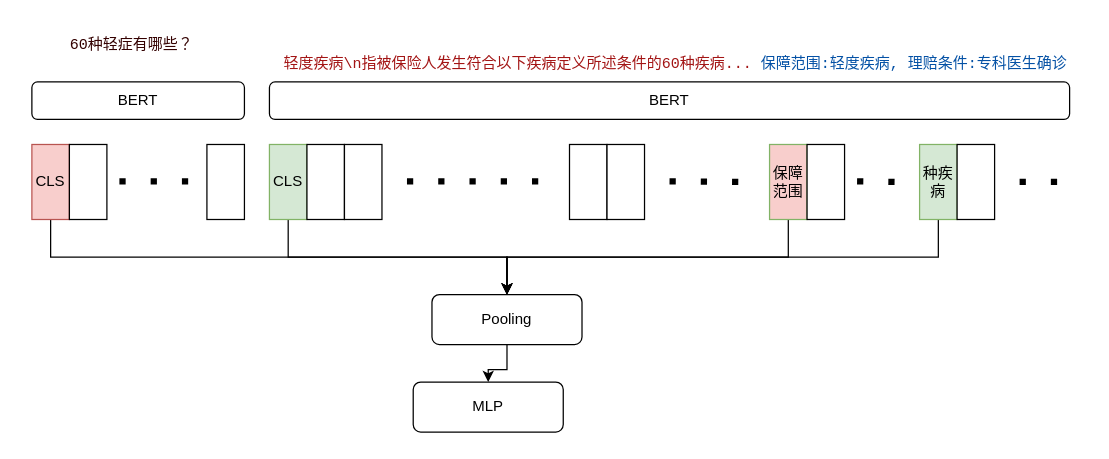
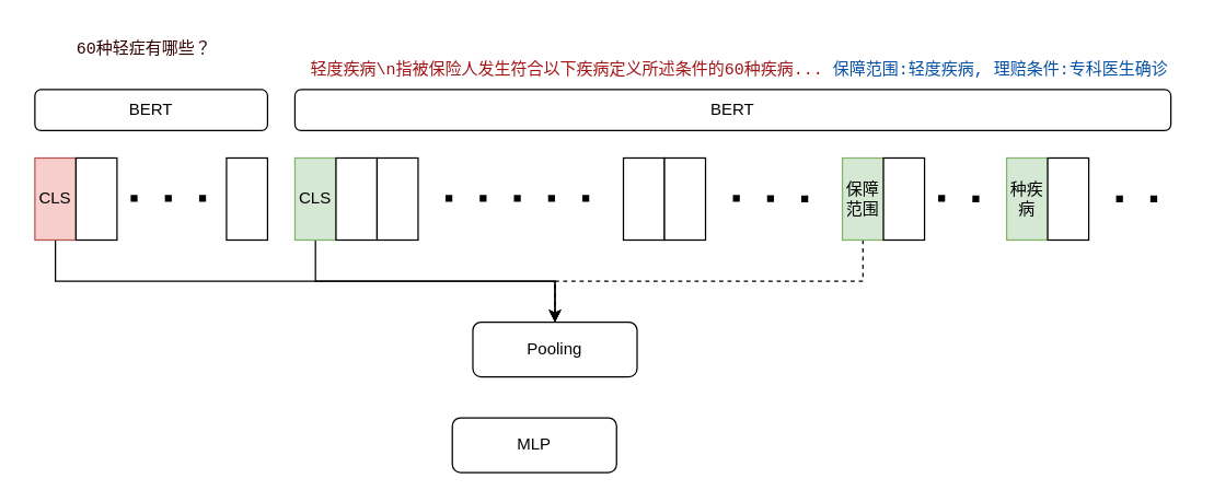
  <mxCell id="0" />
  <mxCell id="1" parent="0" />
  <mxCell id="2" value="&lt;span style=&quot;color: rgb(163, 21, 21); font-family: Menlo, Monaco, &amp;quot;Courier New&amp;quot;, monospace; white-space: pre; background-color: rgb(255, 255, 255);&quot;&gt;轻度疾病\n&lt;/span&gt;&lt;span style=&quot;color: rgb(163, 21, 21); font-family: Menlo, Monaco, &amp;quot;Courier New&amp;quot;, monospace; text-align: left; white-space: pre; background-color: rgb(255, 255, 255);&quot;&gt;指被保险人发生符合以下疾病定义所述条件的60种疾病... &lt;/span&gt;&lt;span style=&quot;color: rgb(4, 81, 165); font-family: Menlo, Monaco, &amp;quot;Courier New&amp;quot;, monospace; text-align: left; white-space: pre; background-color: rgb(255, 255, 255);&quot;&gt;保障范围:轻度疾病, 理赔条件:专科医生确诊&lt;/span&gt;" style="text;html=1;align=center;verticalAlign=middle;whiteSpace=wrap;rounded=0;" parent="1" vertex="1"><mxGeometry x="215" y="35" width="650" height="30" as="geometry" /></mxCell>
  <mxCell id="3" value="BERT" style="rounded=1;whiteSpace=wrap;html=1;" parent="1" vertex="1"><mxGeometry x="215" y="65" width="640" height="30" as="geometry" /></mxCell>
  <mxCell id="4" style="edgeStyle=orthogonalEdgeStyle;rounded=0;orthogonalLoop=1;jettySize=auto;html=1;exitX=0.5;exitY=1;exitDx=0;exitDy=0;entryX=0.5;entryY=0;entryDx=0;entryDy=0;" parent="1" source="5" target="22" edge="1"><mxGeometry relative="1" as="geometry" /></mxCell>
  <mxCell id="5" value="CLS" style="rounded=0;whiteSpace=wrap;html=1;fillColor=#d5e8d4;strokeColor=#82b366;" parent="1" vertex="1"><mxGeometry x="215" y="115" width="30" height="60" as="geometry" /></mxCell>
  <mxCell id="6" value="" style="rounded=0;whiteSpace=wrap;html=1;" parent="1" vertex="1"><mxGeometry x="245" y="115" width="30" height="60" as="geometry" /></mxCell>
  <mxCell id="7" value="" style="rounded=0;whiteSpace=wrap;html=1;" parent="1" vertex="1"><mxGeometry x="275" y="115" width="30" height="60" as="geometry" /></mxCell>
- <mxCell id="8" style="edgeStyle=orthogonalEdgeStyle;rounded=0;orthogonalLoop=1;jettySize=auto;html=1;exitX=0.5;exitY=1;exitDx=0;exitDy=0;entryX=0.5;entryY=0;entryDx=0;entryDy=0;" parent="1" source="9" target="22" edge="1"><mxGeometry relative="1" as="geometry" /></mxCell>
- <mxCell id="9" value="保障范围" style="rounded=0;whiteSpace=wrap;html=1;fillColor=#f8cecc;strokeColor=#82b366;" parent="1" vertex="1"><mxGeometry x="615" y="115" width="30" height="60" as="geometry" /></mxCell>
- <mxCell id="10" style="edgeStyle=orthogonalEdgeStyle;rounded=0;orthogonalLoop=1;jettySize=auto;html=1;exitX=0.5;exitY=1;exitDx=0;exitDy=0;entryX=0.5;entryY=0;entryDx=0;entryDy=0;" parent="1" source="11" target="22" edge="1"><mxGeometry relative="1" as="geometry" /></mxCell>
+ <mxCell id="8" style="edgeStyle=orthogonalEdgeStyle;rounded=0;orthogonalLoop=1;jettySize=auto;html=1;exitX=0.5;exitY=1;exitDx=0;exitDy=0;entryX=0.5;entryY=0;entryDx=0;entryDy=0;dashed=1;" parent="1" source="9" target="22" edge="1"><mxGeometry relative="1" as="geometry" /></mxCell>
+ <mxCell id="9" value="保障范围" style="rounded=0;whiteSpace=wrap;html=1;fillColor=#d5e8d4;strokeColor=#82b366;" parent="1" vertex="1"><mxGeometry x="615" y="115" width="30" height="60" as="geometry" /></mxCell>
  <mxCell id="11" value="种疾病" style="rounded=0;whiteSpace=wrap;html=1;fillColor=#d5e8d4;strokeColor=#82b366;" parent="1" vertex="1"><mxGeometry x="735" y="115" width="30" height="60" as="geometry" /></mxCell>
  <mxCell id="12" value="" style="endArrow=none;dashed=1;html=1;rounded=0;dashPattern=1 4;strokeWidth=5;" parent="1" edge="1"><mxGeometry width="50" height="50" relative="1" as="geometry"><mxPoint x="325" y="144.5" as="sourcePoint" /><mxPoint x="435" y="144.5" as="targetPoint" /></mxGeometry></mxCell>
  <mxCell id="13" value="" style="endArrow=none;dashed=1;html=1;rounded=0;dashPattern=1 4;strokeWidth=5;" parent="1" edge="1"><mxGeometry width="50" height="50" relative="1" as="geometry"><mxPoint x="815" y="145" as="sourcePoint" /><mxPoint x="855" y="145" as="targetPoint" /></mxGeometry></mxCell>
  <mxCell id="14" value="" style="rounded=0;whiteSpace=wrap;html=1;" parent="1" vertex="1"><mxGeometry x="645" y="115" width="30" height="60" as="geometry" /></mxCell>
  <mxCell id="15" value="" style="rounded=0;whiteSpace=wrap;html=1;" parent="1" vertex="1"><mxGeometry x="765" y="115" width="30" height="60" as="geometry" /></mxCell>
  <mxCell id="16" value="&lt;font color=&quot;#330000&quot;&gt;&lt;span style=&quot;font-family: Menlo, Monaco, &amp;quot;Courier New&amp;quot;, monospace; white-space: pre; background-color: rgb(255, 255, 255);&quot;&gt;60种轻症有哪些&lt;/span&gt;？&lt;/font&gt;" style="text;html=1;align=center;verticalAlign=middle;whiteSpace=wrap;rounded=0;" parent="1" vertex="1"><mxGeometry x="20" y="20" width="170" height="30" as="geometry" /></mxCell>
  <mxCell id="17" value="BERT" style="rounded=1;whiteSpace=wrap;html=1;" parent="1" vertex="1"><mxGeometry x="25" y="65" width="170" height="30" as="geometry" /></mxCell>
  <mxCell id="18" style="edgeStyle=orthogonalEdgeStyle;rounded=0;orthogonalLoop=1;jettySize=auto;html=1;exitX=0.5;exitY=1;exitDx=0;exitDy=0;entryX=0.5;entryY=0;entryDx=0;entryDy=0;" parent="1" source="19" target="22" edge="1"><mxGeometry relative="1" as="geometry" /></mxCell>
  <mxCell id="19" value="CLS" style="rounded=0;whiteSpace=wrap;html=1;fillColor=#f8cecc;strokeColor=#b85450;" parent="1" vertex="1"><mxGeometry x="25" y="115" width="30" height="60" as="geometry" /></mxCell>
  <mxCell id="20" value="" style="rounded=0;whiteSpace=wrap;html=1;" parent="1" vertex="1"><mxGeometry x="55" y="115" width="30" height="60" as="geometry" /></mxCell>
- <mxCell id="21" value="" style="edgeStyle=orthogonalEdgeStyle;rounded=0;orthogonalLoop=1;jettySize=auto;html=1;" parent="1" source="22" target="23" edge="1"><mxGeometry relative="1" as="geometry" /></mxCell>
  <mxCell id="22" value="Pooling" style="whiteSpace=wrap;html=1;rounded=1;" parent="1" vertex="1"><mxGeometry x="345" y="235" width="120" height="40" as="geometry" /></mxCell>
  <mxCell id="23" value="MLP" style="rounded=1;whiteSpace=wrap;html=1;" parent="1" vertex="1"><mxGeometry x="330" y="305" width="120" height="40" as="geometry" /></mxCell>
  <mxCell id="24" value="" style="rounded=0;whiteSpace=wrap;html=1;" vertex="1" parent="1"><mxGeometry x="165" y="115" width="30" height="60" as="geometry" /></mxCell>
  <mxCell id="25" value="" style="endArrow=none;dashed=1;html=1;rounded=0;dashPattern=1 4;strokeWidth=5;" edge="1" parent="1"><mxGeometry width="50" height="50" relative="1" as="geometry"><mxPoint x="95" y="144.5" as="sourcePoint" /><mxPoint x="155" y="144.5" as="targetPoint" /></mxGeometry></mxCell>
  <mxCell id="26" value="" style="rounded=0;whiteSpace=wrap;html=1;" vertex="1" parent="1"><mxGeometry x="455" y="115" width="30" height="60" as="geometry" /></mxCell>
  <mxCell id="27" value="" style="rounded=0;whiteSpace=wrap;html=1;" vertex="1" parent="1"><mxGeometry x="485" y="115" width="30" height="60" as="geometry" /></mxCell>
  <mxCell id="28" value="" style="endArrow=none;dashed=1;html=1;rounded=0;dashPattern=1 4;strokeWidth=5;" edge="1" parent="1"><mxGeometry width="50" height="50" relative="1" as="geometry"><mxPoint x="535" y="144.5" as="sourcePoint" /><mxPoint x="605" y="145" as="targetPoint" /></mxGeometry></mxCell>
  <mxCell id="29" value="" style="endArrow=none;dashed=1;html=1;rounded=0;dashPattern=1 4;strokeWidth=5;" edge="1" parent="1"><mxGeometry width="50" height="50" relative="1" as="geometry"><mxPoint x="685" y="144.5" as="sourcePoint" /><mxPoint x="725" y="145" as="targetPoint" /></mxGeometry></mxCell>
